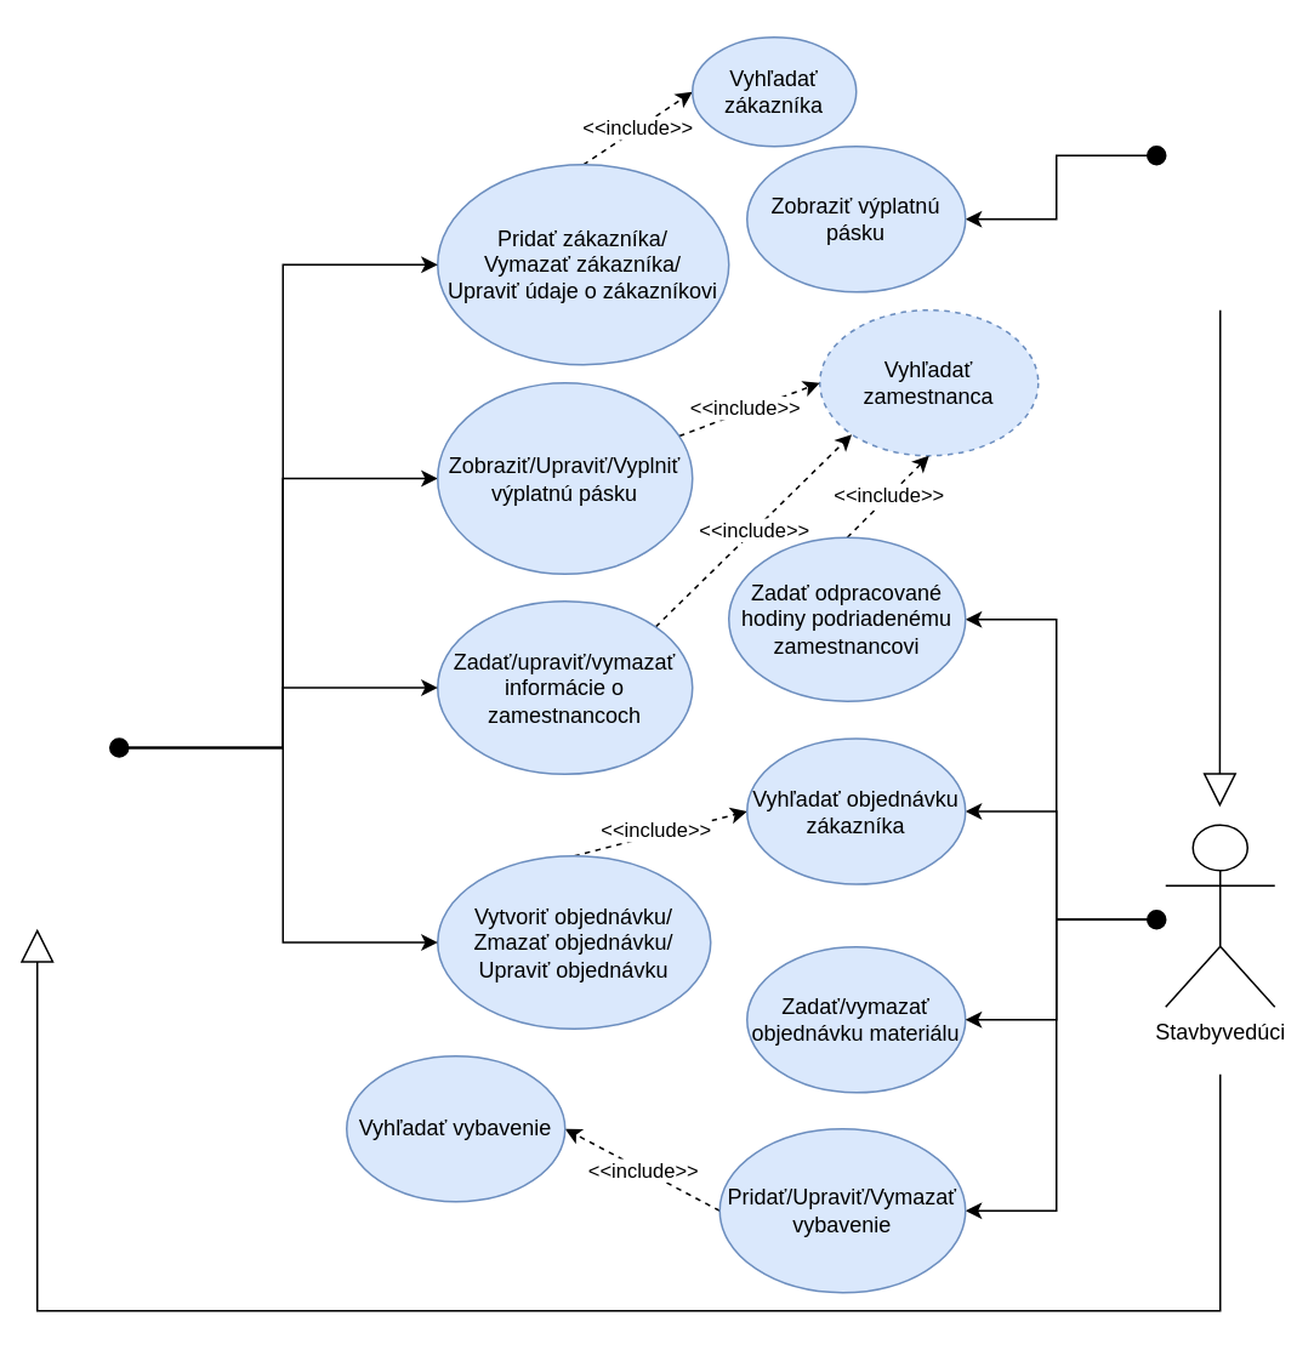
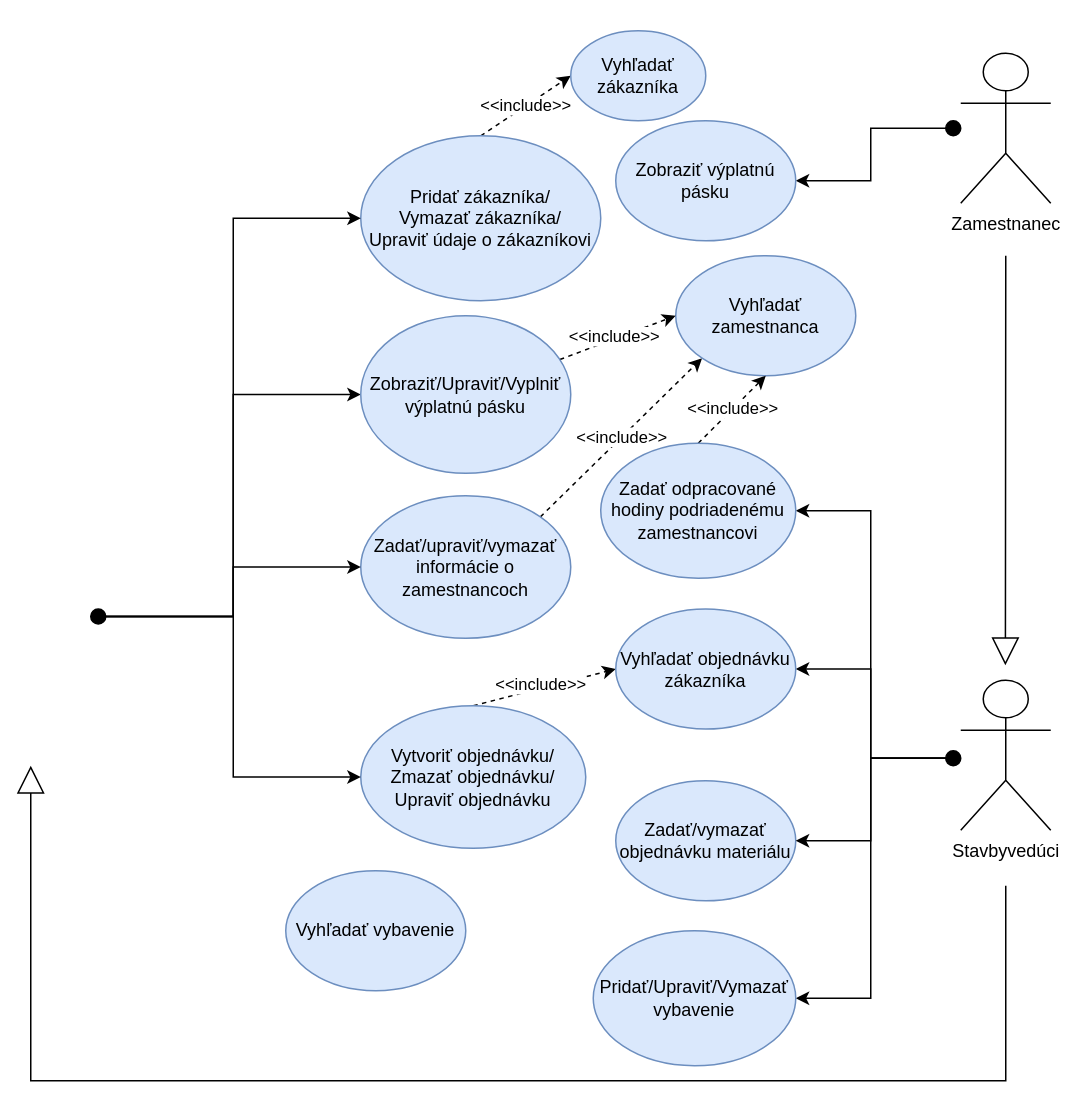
  <mxCell id="0" />
  <mxCell id="1" parent="0" />
  <mxCell id="2" value="&amp;lt;&amp;lt;include&amp;gt;&amp;gt;" style="rounded=0;orthogonalLoop=1;jettySize=auto;html=1;exitX=0.5;exitY=0;exitDx=0;exitDy=0;entryX=0;entryY=0.5;entryDx=0;entryDy=0;dashed=1;" edge="1" parent="1" source="3" target="29"><mxGeometry x="-0.045" y="2" relative="1" as="geometry"><mxPoint as="offset" /></mxGeometry></mxCell>
  <mxCell id="3" value="Vytvoriť objednávku/&lt;br&gt;Zmazať objednávku/&lt;br&gt;Upraviť objednávku" style="ellipse;whiteSpace=wrap;html=1;fillColor=#dae8fc;strokeColor=#6c8ebf;" parent="1" vertex="1"><mxGeometry x="240" y="470" width="150" height="95" as="geometry" /></mxCell>
  <mxCell id="4" style="edgeStyle=orthogonalEdgeStyle;rounded=0;orthogonalLoop=1;jettySize=auto;html=1;endArrow=block;endFill=0;endSize=16;" parent="1" edge="1"><mxGeometry relative="1" as="geometry"><mxPoint x="20" y="510" as="targetPoint" /><mxPoint x="670" y="590" as="sourcePoint" /><Array as="points"><mxPoint x="670" y="720" /><mxPoint x="20" y="720" /></Array></mxGeometry></mxCell>
  <mxCell id="5" value="Stavbyvedúci" style="shape=umlActor;verticalLabelPosition=bottom;verticalAlign=top;html=1;outlineConnect=0;" parent="1" vertex="1"><mxGeometry x="640" y="453" width="60" height="100" as="geometry" /></mxCell>
  <mxCell id="6" value="&amp;lt;&amp;lt;include&amp;gt;&amp;gt;" style="rounded=0;orthogonalLoop=1;jettySize=auto;html=1;entryX=0;entryY=0.5;entryDx=0;entryDy=0;dashed=1;exitX=0.5;exitY=0;exitDx=0;exitDy=0;" edge="1" parent="1" source="7" target="31"><mxGeometry relative="1" as="geometry" /></mxCell>
  <mxCell id="7" value="Pridať zákazníka/&lt;br&gt;Vymazať zákazníka/&lt;br&gt;Upraviť údaje o zákazníkovi" style="ellipse;whiteSpace=wrap;html=1;fillColor=#dae8fc;strokeColor=#6c8ebf;" parent="1" vertex="1"><mxGeometry x="240" y="90" width="160" height="110" as="geometry" /></mxCell>
  <mxCell id="8" value="&amp;lt;&amp;lt;include&amp;gt;&amp;gt;" style="rounded=0;orthogonalLoop=1;jettySize=auto;html=1;exitX=1;exitY=0;exitDx=0;exitDy=0;entryX=0;entryY=1;entryDx=0;entryDy=0;dashed=1;" edge="1" parent="1" source="9" target="20"><mxGeometry relative="1" as="geometry" /></mxCell>
  <mxCell id="9" value="Zadať/upraviť/vymazať informácie o zamestnancoch" style="ellipse;whiteSpace=wrap;html=1;fillColor=#dae8fc;strokeColor=#6c8ebf;" parent="1" vertex="1"><mxGeometry x="240" y="330" width="140" height="95" as="geometry" /></mxCell>
  <mxCell id="10" value="Zadať/vymazať objednávku materiálu" style="ellipse;whiteSpace=wrap;html=1;fillColor=#dae8fc;strokeColor=#6c8ebf;" parent="1" vertex="1"><mxGeometry x="410" y="520" width="120" height="80" as="geometry" /></mxCell>
+ <mxCell id="11" value="Zamestnanec" style="shape=umlActor;verticalLabelPosition=bottom;verticalAlign=top;html=1;outlineConnect=0;" parent="1" vertex="1"><mxGeometry x="640" y="35" width="60" height="100" as="geometry" /></mxCell>
  <mxCell id="12" value="" style="edgeStyle=orthogonalEdgeStyle;rounded=0;orthogonalLoop=1;jettySize=auto;html=1;entryX=0;entryY=0.5;entryDx=0;entryDy=0;endArrow=none;" parent="1" edge="1"><mxGeometry relative="1" as="geometry"><mxPoint x="50" y="270" as="sourcePoint" /><mxPoint x="50" y="270" as="targetPoint" /></mxGeometry></mxCell>
  <mxCell id="13" style="edgeStyle=orthogonalEdgeStyle;rounded=0;orthogonalLoop=1;jettySize=auto;html=1;exitX=0;exitY=0.5;exitDx=0;exitDy=0;entryX=1;entryY=0.5;entryDx=0;entryDy=0;" parent="1" source="14" target="28" edge="1"><mxGeometry relative="1" as="geometry" /></mxCell>
  <mxCell id="14" value="" style="ellipse;whiteSpace=wrap;html=1;aspect=fixed;strokeColor=#000000;fillColor=#000000;" parent="1" vertex="1"><mxGeometry x="630" y="80" width="10" height="10" as="geometry" /></mxCell>
  <mxCell id="15" style="edgeStyle=orthogonalEdgeStyle;rounded=0;orthogonalLoop=1;jettySize=auto;html=1;exitX=0;exitY=0.5;exitDx=0;exitDy=0;entryX=1;entryY=0.5;entryDx=0;entryDy=0;" parent="1" source="19" target="10" edge="1"><mxGeometry relative="1" as="geometry" /></mxCell>
  <mxCell id="16" style="edgeStyle=orthogonalEdgeStyle;rounded=0;orthogonalLoop=1;jettySize=auto;html=1;exitX=0;exitY=0.5;exitDx=0;exitDy=0;entryX=1;entryY=0.5;entryDx=0;entryDy=0;" edge="1" parent="1" source="19" target="29"><mxGeometry relative="1" as="geometry" /></mxCell>
  <mxCell id="17" style="edgeStyle=orthogonalEdgeStyle;rounded=0;orthogonalLoop=1;jettySize=auto;html=1;exitX=0;exitY=0.5;exitDx=0;exitDy=0;entryX=1;entryY=0.5;entryDx=0;entryDy=0;" edge="1" parent="1" source="19" target="33"><mxGeometry relative="1" as="geometry" /></mxCell>
  <mxCell id="18" style="edgeStyle=orthogonalEdgeStyle;rounded=0;orthogonalLoop=1;jettySize=auto;html=1;exitX=0;exitY=0.5;exitDx=0;exitDy=0;entryX=1;entryY=0.5;entryDx=0;entryDy=0;" edge="1" parent="1" source="19" target="35"><mxGeometry relative="1" as="geometry" /></mxCell>
  <mxCell id="19" value="" style="ellipse;whiteSpace=wrap;html=1;aspect=fixed;strokeColor=#000000;fillColor=#000000;" parent="1" vertex="1"><mxGeometry x="630" y="500" width="10" height="10" as="geometry" /></mxCell>
- <mxCell id="20" value="Vyhľadať zamestnanca" style="ellipse;whiteSpace=wrap;html=1;fillColor=#dae8fc;strokeColor=#6c8ebf;dashed=1;" parent="1" vertex="1"><mxGeometry x="450" y="170" width="120" height="80" as="geometry" /></mxCell>
+ <mxCell id="20" value="Vyhľadať zamestnanca" style="ellipse;whiteSpace=wrap;html=1;fillColor=#dae8fc;strokeColor=#6c8ebf;" parent="1" vertex="1"><mxGeometry x="450" y="170" width="120" height="80" as="geometry" /></mxCell>
  <mxCell id="21" style="edgeStyle=orthogonalEdgeStyle;rounded=0;orthogonalLoop=1;jettySize=auto;html=1;exitX=1;exitY=0.5;exitDx=0;exitDy=0;entryX=0;entryY=0.5;entryDx=0;entryDy=0;" edge="1" parent="1" source="25" target="9"><mxGeometry relative="1" as="geometry" /></mxCell>
  <mxCell id="22" style="edgeStyle=orthogonalEdgeStyle;rounded=0;orthogonalLoop=1;jettySize=auto;html=1;exitX=1;exitY=0.5;exitDx=0;exitDy=0;entryX=0;entryY=0.5;entryDx=0;entryDy=0;" edge="1" parent="1" source="25" target="3"><mxGeometry relative="1" as="geometry" /></mxCell>
  <mxCell id="23" style="edgeStyle=orthogonalEdgeStyle;rounded=0;orthogonalLoop=1;jettySize=auto;html=1;exitX=1;exitY=0.5;exitDx=0;exitDy=0;entryX=0;entryY=0.5;entryDx=0;entryDy=0;" edge="1" parent="1" source="25" target="7"><mxGeometry relative="1" as="geometry" /></mxCell>
  <mxCell id="24" style="edgeStyle=orthogonalEdgeStyle;rounded=0;orthogonalLoop=1;jettySize=auto;html=1;exitX=1;exitY=0.5;exitDx=0;exitDy=0;entryX=0;entryY=0.5;entryDx=0;entryDy=0;" edge="1" parent="1" source="25" target="27"><mxGeometry relative="1" as="geometry" /></mxCell>
  <mxCell id="25" value="" style="ellipse;whiteSpace=wrap;html=1;aspect=fixed;strokeColor=#000000;fillColor=#000000;" parent="1" vertex="1"><mxGeometry x="60" y="405.5" width="10" height="10" as="geometry" /></mxCell>
  <mxCell id="26" value="&amp;lt;&amp;lt;include&amp;gt;&amp;gt;" style="rounded=0;orthogonalLoop=1;jettySize=auto;html=1;entryX=0;entryY=0.5;entryDx=0;entryDy=0;dashed=1;" edge="1" parent="1" source="27" target="20"><mxGeometry x="-0.064" y="2" relative="1" as="geometry"><mxPoint as="offset" /></mxGeometry></mxCell>
  <mxCell id="27" value="Zobraziť/Upraviť/Vyplniť výplatnú pásku" style="ellipse;whiteSpace=wrap;html=1;fillColor=#dae8fc;strokeColor=#6c8ebf;" parent="1" vertex="1"><mxGeometry x="240" y="210" width="140" height="105" as="geometry" /></mxCell>
  <mxCell id="28" value="Zobraziť výplatnú pásku" style="ellipse;whiteSpace=wrap;html=1;fillColor=#dae8fc;strokeColor=#6c8ebf;" parent="1" vertex="1"><mxGeometry x="410" y="80" width="120" height="80" as="geometry" /></mxCell>
  <mxCell id="29" value="Vyhľadať objednávku zákazníka" style="ellipse;whiteSpace=wrap;html=1;fillColor=#dae8fc;strokeColor=#6c8ebf;" parent="1" vertex="1"><mxGeometry x="410" y="405.5" width="120" height="80" as="geometry" /></mxCell>
  <mxCell id="30" style="edgeStyle=orthogonalEdgeStyle;rounded=0;orthogonalLoop=1;jettySize=auto;html=1;endArrow=block;endFill=0;endSize=16;" parent="1" edge="1"><mxGeometry relative="1" as="geometry"><mxPoint x="669.76" y="443" as="targetPoint" /><mxPoint x="670" y="170" as="sourcePoint" /><Array as="points"><mxPoint x="670" y="180" /></Array></mxGeometry></mxCell>
  <mxCell id="31" value="Vyhľadať zákazníka" style="ellipse;whiteSpace=wrap;html=1;fillColor=#dae8fc;strokeColor=#6c8ebf;" vertex="1" parent="1"><mxGeometry x="380" y="20" width="90" height="60" as="geometry" /></mxCell>
  <mxCell id="32" value="&amp;lt;&amp;lt;include&amp;gt;&amp;gt;" style="rounded=0;orthogonalLoop=1;jettySize=auto;html=1;exitX=0.5;exitY=0;exitDx=0;exitDy=0;entryX=0.5;entryY=1;entryDx=0;entryDy=0;dashed=1;" edge="1" parent="1" source="33" target="20"><mxGeometry relative="1" as="geometry" /></mxCell>
  <mxCell id="33" value="Zadať odpracované hodiny podriadenému zamestnancovi" style="ellipse;whiteSpace=wrap;html=1;fillColor=#dae8fc;strokeColor=#6c8ebf;" vertex="1" parent="1"><mxGeometry x="400" y="295" width="130" height="90" as="geometry" /></mxCell>
- <mxCell id="34" value="&amp;lt;&amp;lt;include&amp;gt;&amp;gt;" style="rounded=0;orthogonalLoop=1;jettySize=auto;html=1;exitX=0;exitY=0.5;exitDx=0;exitDy=0;entryX=1;entryY=0.5;entryDx=0;entryDy=0;dashed=1;" edge="1" parent="1" source="35" target="36"><mxGeometry relative="1" as="geometry" /></mxCell>
  <mxCell id="35" value="Pridať/Upraviť/Vymazať vybavenie" style="ellipse;whiteSpace=wrap;html=1;fillColor=#dae8fc;strokeColor=#6c8ebf;" vertex="1" parent="1"><mxGeometry x="395" y="620" width="135" height="90" as="geometry" /></mxCell>
  <mxCell id="36" value="Vyhľadať vybavenie" style="ellipse;whiteSpace=wrap;html=1;fillColor=#dae8fc;strokeColor=#6c8ebf;" vertex="1" parent="1"><mxGeometry x="190" y="580" width="120" height="80" as="geometry" /></mxCell>
